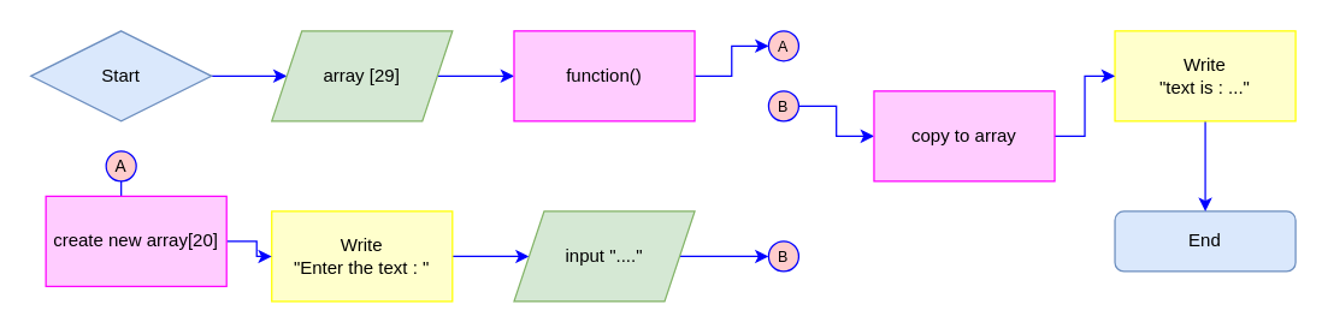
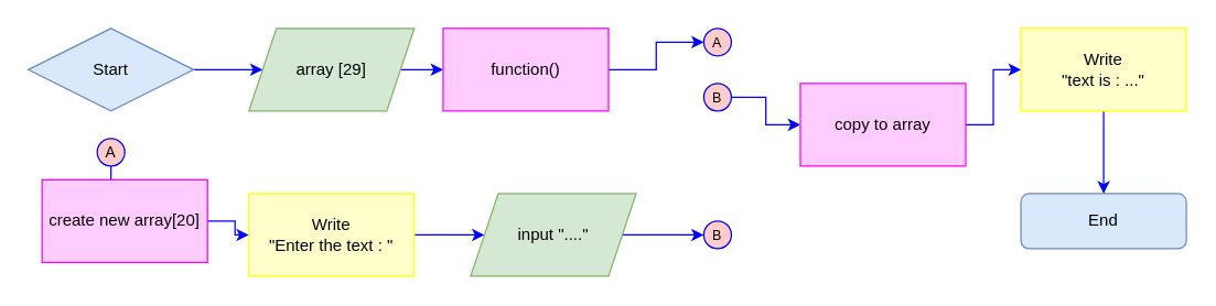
  <mxCell id="0" />
  <mxCell id="1" parent="0" />
  <mxCell id="2" style="edgeStyle=orthogonalEdgeStyle;shape=connector;rounded=0;orthogonalLoop=1;jettySize=auto;html=1;labelBackgroundColor=default;strokeColor=#0000FF;fontFamily=Helvetica;fontSize=10;fontColor=#0000FF;endArrow=classic;" parent="1" source="3" target="5" edge="1"><mxGeometry relative="1" as="geometry" /></mxCell>
  <mxCell id="3" value="Start" style="rhombus;whiteSpace=wrap;html=1;fillColor=#dae8fc;strokeColor=#6c8ebf;" parent="1" vertex="1"><mxGeometry x="20" y="20" width="120" height="60" as="geometry" /></mxCell>
  <mxCell id="4" style="edgeStyle=orthogonalEdgeStyle;shape=connector;rounded=0;orthogonalLoop=1;jettySize=auto;html=1;labelBackgroundColor=default;strokeColor=#0000FF;fontFamily=Helvetica;fontSize=10;fontColor=#0000FF;endArrow=classic;" parent="1" source="5" target="15" edge="1"><mxGeometry relative="1" as="geometry" /></mxCell>
  <mxCell id="5" value="array [29]" style="shape=parallelogram;perimeter=parallelogramPerimeter;whiteSpace=wrap;html=1;fixedSize=1;fillColor=#d5e8d4;strokeColor=#82b366;" parent="1" vertex="1"><mxGeometry x="180" y="20" width="120" height="60" as="geometry" /></mxCell>
  <mxCell id="6" style="edgeStyle=orthogonalEdgeStyle;shape=connector;rounded=0;orthogonalLoop=1;jettySize=auto;html=1;labelBackgroundColor=default;strokeColor=#0000FF;fontFamily=Helvetica;fontSize=10;fontColor=#0000FF;endArrow=classic;" parent="1" source="7" target="17" edge="1"><mxGeometry relative="1" as="geometry"><mxPoint x="80" y="140" as="targetPoint" /></mxGeometry></mxCell>
  <mxCell id="7" value="A" style="ellipse;whiteSpace=wrap;html=1;aspect=fixed;fillColor=#FFCCCC;strokeColor=#0000FF;labelBackgroundColor=none;endArrow=classic;fontSize=11;rounded=0;" parent="1" vertex="1"><mxGeometry x="70" y="100" width="20" height="20" as="geometry" /></mxCell>
  <mxCell id="8" value="&lt;font style=&quot;font-size: 10px;&quot;&gt;A&lt;/font&gt;" style="ellipse;whiteSpace=wrap;html=1;aspect=fixed;fillColor=#FFCCCC;strokeColor=#0000FF;labelBackgroundColor=none;endArrow=classic;fontSize=11;rounded=0;" parent="1" vertex="1"><mxGeometry x="510" y="20" width="20" height="20" as="geometry" /></mxCell>
  <mxCell id="9" style="edgeStyle=orthogonalEdgeStyle;shape=connector;rounded=0;orthogonalLoop=1;jettySize=auto;html=1;labelBackgroundColor=default;strokeColor=#0000FF;fontFamily=Helvetica;fontSize=10;fontColor=#0000FF;endArrow=classic;" edge="1" parent="1" source="10" target="24"><mxGeometry relative="1" as="geometry" /></mxCell>
  <mxCell id="10" value="&lt;font style=&quot;font-size: 10px;&quot;&gt;B&lt;/font&gt;" style="ellipse;whiteSpace=wrap;html=1;aspect=fixed;fillColor=#FFCCCC;strokeColor=#0000FF;labelBackgroundColor=none;endArrow=classic;fontSize=11;rounded=0;" parent="1" vertex="1"><mxGeometry x="510" y="60" width="20" height="20" as="geometry" /></mxCell>
  <mxCell id="11" style="edgeStyle=orthogonalEdgeStyle;shape=connector;rounded=0;orthogonalLoop=1;jettySize=auto;html=1;labelBackgroundColor=default;strokeColor=#0000FF;fontFamily=Helvetica;fontSize=10;fontColor=#0000FF;endArrow=classic;" edge="1" parent="1" source="12" target="21"><mxGeometry relative="1" as="geometry" /></mxCell>
  <mxCell id="12" value="Write &lt;br&gt;&quot;Enter the text : &quot;" style="rounded=0;whiteSpace=wrap;html=1;fillColor=#FFFFCC;strokeColor=#FFFF00;" parent="1" vertex="1"><mxGeometry x="180" y="140" width="120" height="60" as="geometry" /></mxCell>
  <mxCell id="13" value="End" style="rounded=1;whiteSpace=wrap;html=1;fillColor=#dae8fc;strokeColor=#6c8ebf;" parent="1" vertex="1"><mxGeometry x="740" y="140" width="120" height="40" as="geometry" /></mxCell>
  <mxCell id="14" style="edgeStyle=orthogonalEdgeStyle;shape=connector;rounded=0;orthogonalLoop=1;jettySize=auto;html=1;labelBackgroundColor=default;strokeColor=#0000FF;fontFamily=Helvetica;fontSize=10;fontColor=#0000FF;endArrow=classic;" edge="1" parent="1" source="15" target="8"><mxGeometry relative="1" as="geometry"><mxPoint x="540" y="30" as="targetPoint" /></mxGeometry></mxCell>
- <mxCell id="15" value="function()" style="rounded=0;whiteSpace=wrap;html=1;fillColor=#FFCCFF;strokeColor=#FF00FF;" vertex="1" parent="1"><mxGeometry x="340.92" y="20" width="120" height="60" as="geometry" /></mxCell>
+ <mxCell id="15" value="function()" style="rounded=0;whiteSpace=wrap;html=1;fillColor=#FFCCFF;strokeColor=#FF00FF;" vertex="1" parent="1"><mxGeometry x="320.92" y="20" width="120" height="60" as="geometry" /></mxCell>
  <mxCell id="16" style="edgeStyle=orthogonalEdgeStyle;shape=connector;rounded=0;orthogonalLoop=1;jettySize=auto;html=1;labelBackgroundColor=default;strokeColor=#0000FF;fontFamily=Helvetica;fontSize=10;fontColor=#0000FF;endArrow=classic;" edge="1" parent="1" source="17" target="12"><mxGeometry relative="1" as="geometry" /></mxCell>
  <mxCell id="17" value="create new array[20]" style="rounded=0;whiteSpace=wrap;html=1;fillColor=#FFCCFF;strokeColor=#FF00FF;" vertex="1" parent="1"><mxGeometry x="30" y="130" width="120" height="60" as="geometry" /></mxCell>
  <mxCell id="18" style="edgeStyle=orthogonalEdgeStyle;shape=connector;rounded=0;orthogonalLoop=1;jettySize=auto;html=1;labelBackgroundColor=default;strokeColor=#0000FF;fontFamily=Helvetica;fontSize=10;fontColor=#0000FF;endArrow=classic;" edge="1" parent="1" source="19" target="13"><mxGeometry relative="1" as="geometry" /></mxCell>
  <mxCell id="19" value="Write &lt;br&gt;&quot;text is : ...&quot;" style="rounded=0;whiteSpace=wrap;html=1;fillColor=#FFFFCC;strokeColor=#FFFF00;" vertex="1" parent="1"><mxGeometry x="740" y="20" width="120" height="60" as="geometry" /></mxCell>
  <mxCell id="20" style="edgeStyle=orthogonalEdgeStyle;shape=connector;rounded=0;orthogonalLoop=1;jettySize=auto;html=1;labelBackgroundColor=default;strokeColor=#0000FF;fontFamily=Helvetica;fontSize=10;fontColor=#0000FF;endArrow=classic;" edge="1" parent="1" source="21" target="22"><mxGeometry relative="1" as="geometry" /></mxCell>
  <mxCell id="21" value="input &quot;....&quot;" style="shape=parallelogram;perimeter=parallelogramPerimeter;whiteSpace=wrap;html=1;fixedSize=1;fillColor=#d5e8d4;strokeColor=#82b366;" vertex="1" parent="1"><mxGeometry x="340.92" y="140" width="120" height="60" as="geometry" /></mxCell>
  <mxCell id="22" value="&lt;font style=&quot;font-size: 10px;&quot;&gt;B&lt;/font&gt;" style="ellipse;whiteSpace=wrap;html=1;aspect=fixed;fillColor=#FFCCCC;strokeColor=#0000FF;labelBackgroundColor=none;endArrow=classic;fontSize=11;rounded=0;" vertex="1" parent="1"><mxGeometry x="510" y="160" width="20" height="20" as="geometry" /></mxCell>
  <mxCell id="23" style="edgeStyle=orthogonalEdgeStyle;shape=connector;rounded=0;orthogonalLoop=1;jettySize=auto;html=1;labelBackgroundColor=default;strokeColor=#0000FF;fontFamily=Helvetica;fontSize=10;fontColor=#0000FF;endArrow=classic;" edge="1" parent="1" source="24" target="19"><mxGeometry relative="1" as="geometry" /></mxCell>
  <mxCell id="24" value="copy to array" style="rounded=0;whiteSpace=wrap;html=1;fillColor=#FFCCFF;strokeColor=#FF00FF;" vertex="1" parent="1"><mxGeometry x="580" y="60" width="120" height="60" as="geometry" /></mxCell>
